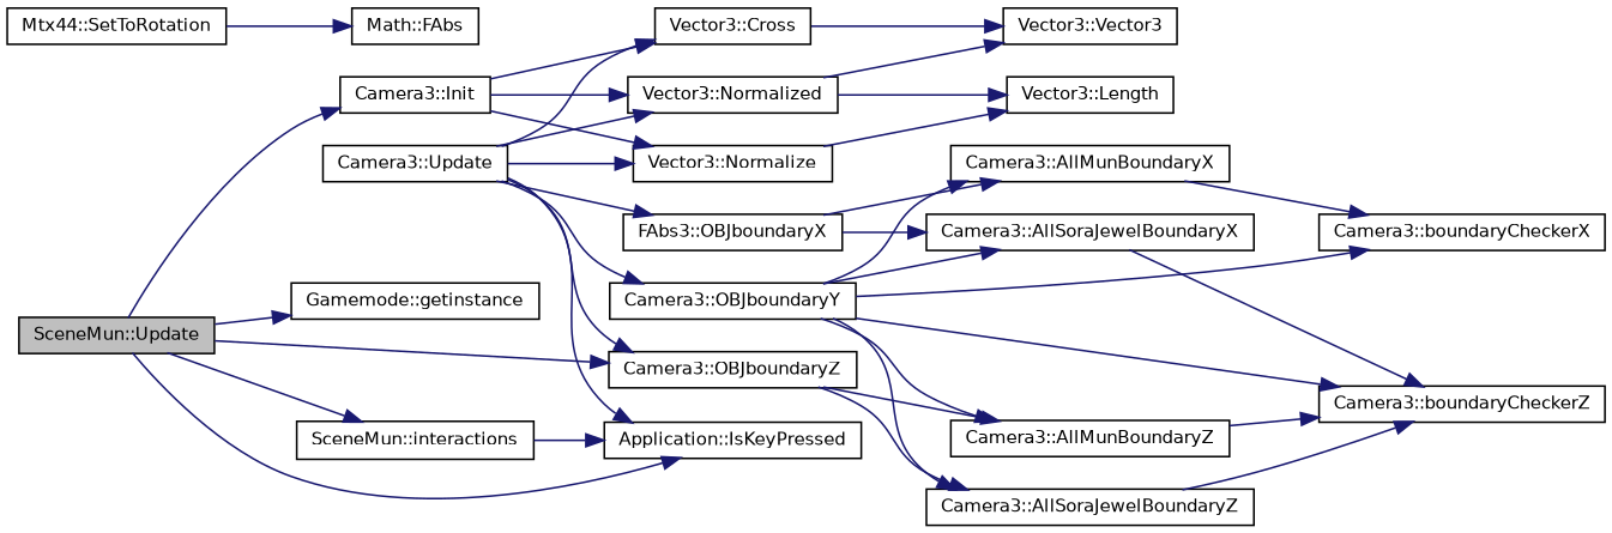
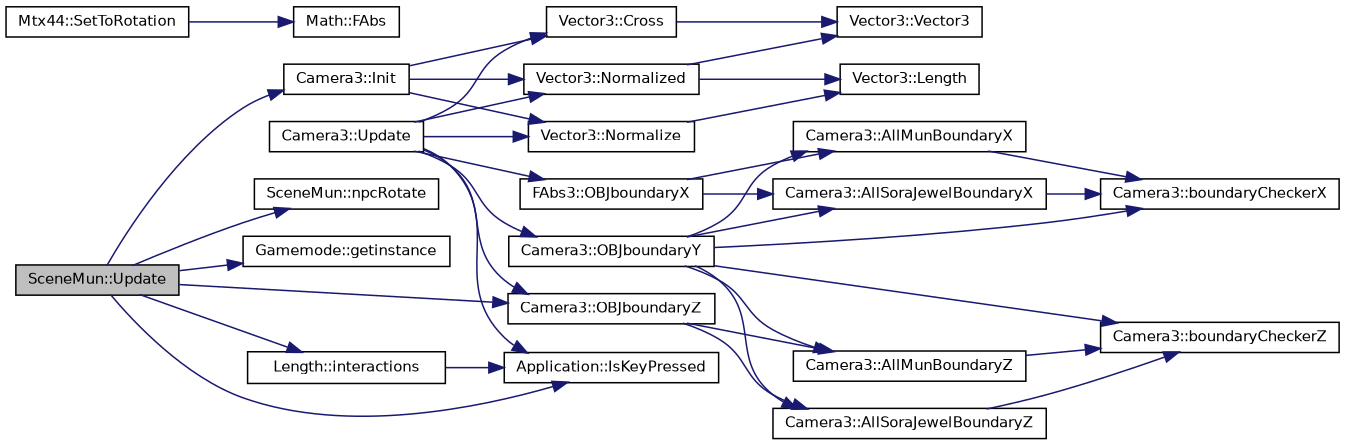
  digraph {
    rankdir=LR
    node [color=black fontname=Helvetica fontsize=10 shape=record]
    edge [color=midnightblue fontname=Helvetica fontsize=10 labelfontname=Helvetica labelfontsize=10 style=solid]
    n1 [fillcolor=grey75 fontcolor=black height=0.2 label="SceneMun::Update" style=filled width=0.4]
    n2 [height=0.2 label="Gamemode::getinstance" width=0.4]
    n3 [height=0.2 label="Camera3::Init" width=0.4]
-   n4 [height=0.2 label="SceneMun::interactions" width=0.4]
+   n4 [height=0.2 label="Length::interactions" width=0.4]
    n5 [height=0.2 label="Application::IsKeyPressed" width=0.4]
+   n6 [height=0.2 label="SceneMun::npcRotate" width=0.4]
    n7 [height=0.2 label="Camera3::OBJboundaryZ" width=0.4]
    n8 [height=0.2 label="Vector3::Cross" width=0.4]
    n9 [height=0.2 label="Vector3::Normalize" width=0.4]
    n10 [height=0.2 label="Vector3::Normalized" width=0.4]
    n11 [height=0.2 label="Camera3::Update" width=0.4]
    n12 [height=0.2 label="FAbs3::OBJboundaryX" width=0.4]
    n13 [height=0.2 label="Camera3::OBJboundaryY" width=0.4]
    n14 [height=0.2 label="Vector3::Vector3" width=0.4]
    n15 [height=0.2 label="Vector3::Length" width=0.4]
    n16 [height=0.2 label="Camera3::AllMunBoundaryX" width=0.4]
    n17 [height=0.2 label="Camera3::AllSoraJewelBoundaryX" width=0.4]
    n18 [height=0.2 label="Camera3::boundaryCheckerX" width=0.4]
    n19 [height=0.2 label="Camera3::AllMunBoundaryZ" width=0.4]
    n20 [height=0.2 label="Camera3::boundaryCheckerZ" width=0.4]
    n21 [height=0.2 label="Camera3::AllSoraJewelBoundaryZ" width=0.4]
    n22 [height=0.2 label="Mtx44::SetToRotation" width=0.4]
    n23 [height=0.2 label="Math::FAbs" width=0.4]
    n1 -> n2
    n1 -> n3
    n1 -> n4
    n1 -> n5
+   n1 -> n6
    n1 -> n7
    n3 -> n8
    n3 -> n9
    n3 -> n10
    n4 -> n5
    n7 -> n19
    n7 -> n21
    n8 -> n14
    n9 -> n15
    n10 -> n14
    n10 -> n15
    n11 -> n5
    n11 -> n7
    n11 -> n8
    n11 -> n9
    n11 -> n10
    n11 -> n12
    n11 -> n13
    n12 -> n16
    n12 -> n17
    n13 -> n16
    n13 -> n17
    n13 -> n18
    n13 -> n19
    n13 -> n20
    n13 -> n21
    n16 -> n18
-   n17 -> n20
+   n17 -> n18
    n19 -> n20
    n21 -> n20
    n22 -> n23
  }
